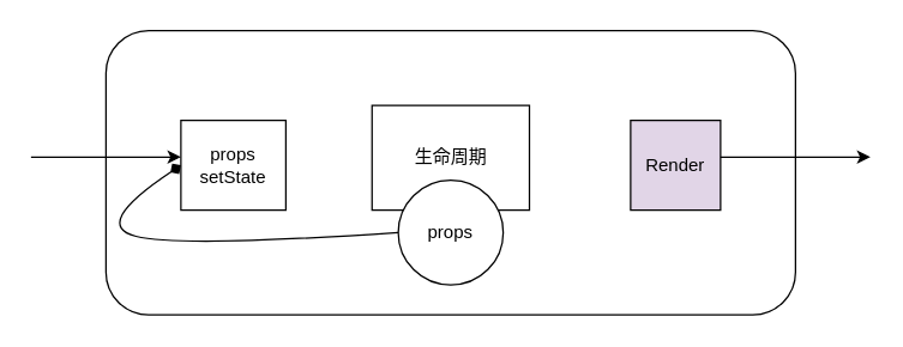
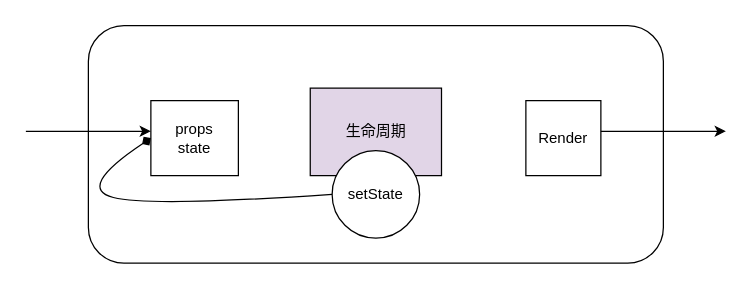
  <mxCell id="0" />
  <mxCell id="1" parent="0" />
  <mxCell id="2" value="" style="rounded=1;whiteSpace=wrap;html=1;" vertex="1" parent="1"><mxGeometry x="70" y="20" width="460" height="190" as="geometry" /></mxCell>
- <mxCell id="3" value="props&lt;br&gt;setState" style="rounded=0;whiteSpace=wrap;html=1;" vertex="1" parent="1"><mxGeometry x="120" y="80" width="70" height="60" as="geometry" /></mxCell>
- <mxCell id="4" value="生命周期" style="rounded=0;whiteSpace=wrap;html=1;" vertex="1" parent="1"><mxGeometry x="247.5" y="70" width="105" height="70" as="geometry" /></mxCell>
- <mxCell id="5" value="Render" style="rounded=0;whiteSpace=wrap;html=1;fillColor=#e1d5e7;" vertex="1" parent="1"><mxGeometry x="420" y="80" width="60" height="60" as="geometry" /></mxCell>
- <mxCell id="6" value="props" style="ellipse;whiteSpace=wrap;html=1;aspect=fixed;" vertex="1" parent="1"><mxGeometry x="265" y="120" width="70" height="70" as="geometry" /></mxCell>
+ <mxCell id="3" value="props&lt;br&gt;state" style="rounded=0;whiteSpace=wrap;html=1;" vertex="1" parent="1"><mxGeometry x="120" y="80" width="70" height="60" as="geometry" /></mxCell>
+ <mxCell id="4" value="生命周期" style="rounded=0;whiteSpace=wrap;html=1;fillColor=#e1d5e7;" vertex="1" parent="1"><mxGeometry x="247.5" y="70" width="105" height="70" as="geometry" /></mxCell>
+ <mxCell id="5" value="Render" style="rounded=0;whiteSpace=wrap;html=1;" vertex="1" parent="1"><mxGeometry x="420" y="80" width="60" height="60" as="geometry" /></mxCell>
+ <mxCell id="6" value="setState" style="ellipse;whiteSpace=wrap;html=1;aspect=fixed;" vertex="1" parent="1"><mxGeometry x="265" y="120" width="70" height="70" as="geometry" /></mxCell>
  <mxCell id="7" value="" style="endArrow=classic;html=1;rounded=0;" edge="1" parent="1"><mxGeometry width="50" height="50" relative="1" as="geometry"><mxPoint x="20" y="104.5" as="sourcePoint" /><mxPoint x="120" y="104.5" as="targetPoint" /></mxGeometry></mxCell>
  <mxCell id="8" value="" style="curved=1;endArrow=diamond;html=1;rounded=0;exitX=0;exitY=0.5;exitDx=0;exitDy=0;entryX=0;entryY=0.5;entryDx=0;entryDy=0;" edge="1" parent="1" source="6" target="3"><mxGeometry width="50" height="50" relative="1" as="geometry"><mxPoint x="10" y="210" as="sourcePoint" /><mxPoint x="60" y="160" as="targetPoint" /><Array as="points"><mxPoint x="120" y="165" /><mxPoint x="60" y="150" /></Array></mxGeometry></mxCell>
  <mxCell id="9" value="" style="endArrow=classic;html=1;rounded=0;" edge="1" parent="1"><mxGeometry width="50" height="50" relative="1" as="geometry"><mxPoint x="480" y="104.5" as="sourcePoint" /><mxPoint x="580" y="104.5" as="targetPoint" /></mxGeometry></mxCell>
